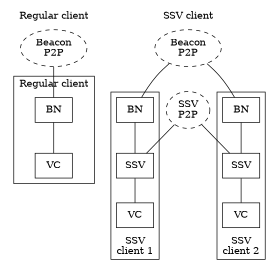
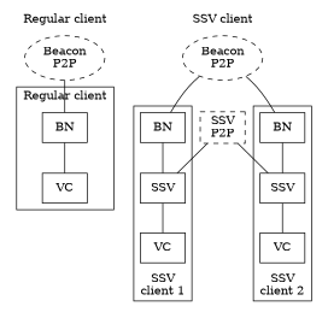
  graph {
    node [shape=box]
    BN
    VC
    n3 [label="Beacon\nP2P" shape=oval style=dashed]
    n4 [label=i style=invis]
    n5 [label=BN]
    n6 [label=SSV]
    n7 [label=VC]
    n8 [label=BN]
    n9 [label=SSV]
    n10 [label=VC]
    n11 [label="Beacon\nP2P" shape=oval style=dashed]
-   n12 [label="SSV\nP2P" shape=oval style=dashed]
+   n12 [label="SSV\nP2P" style=dashed]
    subgraph cluster_1 {
      label="Regular client"
      penwidth=0
      n3
      n4
      subgraph cluster_2 {
        penwidth=1
        BN
        VC
      }
    }
    subgraph cluster_3 {
      label="SSV client"
      penwidth=0
      n11
      n12
      subgraph cluster_4 {
        label="SSV\nclient 2"
        labelloc=b
        penwidth=1
        n5
        n6
        n7
      }
      subgraph cluster_5 {
        label="SSV\nclient 1"
        labelloc=b
        penwidth=1
        n8
        n9
        n10
      }
    }
    BN -- VC
    VC -- n4 [style=invis]
    n3 -- BN
    n5 -- n6
    n6 -- n7
    n8 -- n9
    n9 -- n10
    n11 -- n5
    n11 -- n8
    n12 -- n6
    n12 -- n9
  }
